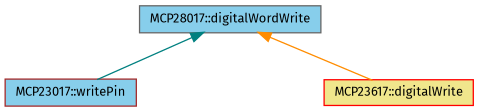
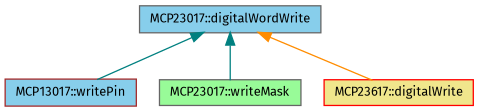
  digraph {
    fontname="Fira Sans"
    rankdir=TB
    node [color=gray40 fillcolor=skyblue fontname="Fira Sans" fontsize=10 shape=record style=filled]
    edge [color=teal dir=back fontname="Fira Sans" fontsize=10 labelfontname=Helvetica labelfontsize=10 style=solid]
-   n1 [fontcolor=black height=0.2 label="MCP28017::digitalWordWrite" width=0.4]
-   n2 [color=brown height=0.2 label="MCP23017::writePin" width=0.4]
+   n1 [fontcolor=black height=0.2 label="MCP23017::digitalWordWrite" width=0.4]
+   n2 [color=brown height=0.2 label="MCP13017::writePin" width=0.4]
+   n3 [fillcolor=palegreen height=0.2 label="MCP23017::writeMask" width=0.4]
    n4 [color=red fillcolor=khaki height=0.2 label="MCP23617::digitalWrite" width=0.4]
    n1 -> n2
+   n1 -> n3
    n1 -> n4 [color=darkorange]
  }
